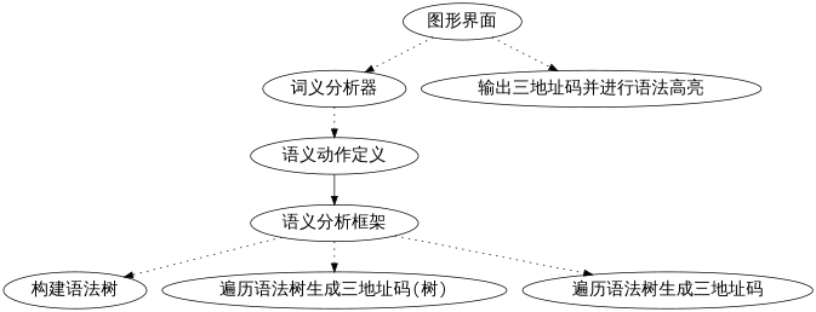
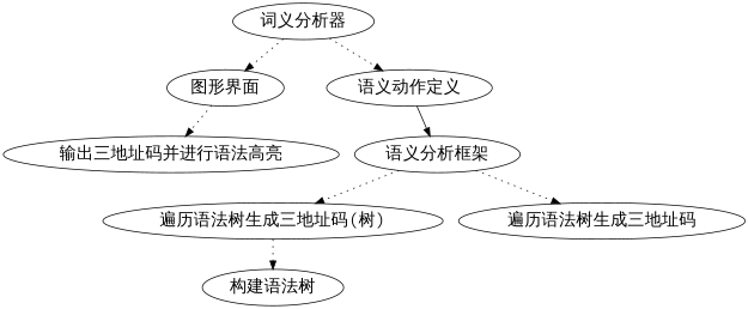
  digraph {
    fontname="IBM Plex Mono"
    node [fontname="IBM Plex Mono" fontsize=20]
    edge [fontname="IBM Plex Mono" fontsize=20 style=dotted]
    n1 [label="词义分析器"]
    n2 [label="图形界面"]
    n3 [label="语义动作定义"]
    n4 [label="输出三地址码并进行语法高亮"]
    n5 [label="语义分析框架"]
    n6 [label="构建语法树"]
    n7 [label="遍历语法树生成三地址码(树)"]
    n8 [label="遍历语法树生成三地址码"]
-   n2 -> n1
+   n1 -> n2
    n1 -> n3
    n2 -> n4
    n3 -> n5 [style=solid]
-   n5 -> n6
+   n7 -> n6
    n5 -> n7
    n5 -> n8
  }
